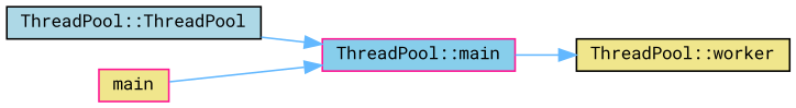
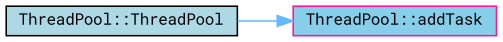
  digraph {
    fontname="Roboto Mono"
    rankdir=RL
    node [color=black fillcolor=khaki fontname="Roboto Mono" fontsize=10 shape=box style=filled]
    edge [color=steelblue1 dir=back fontname="Roboto Mono" fontsize=10 labelfontname=Helvetica labelfontsize=10 style=solid]
-   n1 [fontcolor=black height=0.2 label="ThreadPool::worker" width=0.4]
-   n2 [color=deeppink fillcolor=skyblue height=0.2 label="ThreadPool::main" width=0.4]
+   n2 [color=deeppink fillcolor=skyblue height=0.2 label="ThreadPool::addTask" width=0.4]
    n3 [fillcolor=lightblue height=0.2 label="ThreadPool::ThreadPool" width=0.4]
-   n4 [color=deeppink height=0.2 label=main width=0.4]
-   n1 -> n2
    n2 -> n3
-   n2 -> n4
  }
